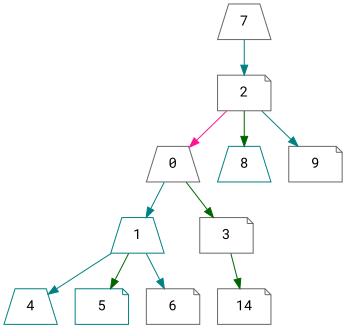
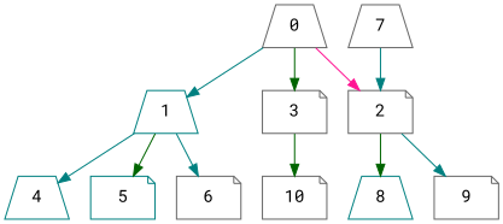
  digraph {
    fontname="Roboto Mono"
    node [Processor=0 Weight=20 color=gray40 fontname="Roboto Mono" shape=note]
    edge [Weight=4 color=teal fontname="Roboto Mono"]
    0 [Start_time=0 Weight=50 shape=trapezium]
    1 [Start_time=150 Weight=70 color=teal shape=trapezium]
    3 [Start_time=50 Weight=100]
    2 [Processor=1 Start_time=57 Weight=90]
    4 [Start_time=220 Weight=40 color=teal shape=trapezium]
    5 [Start_time=330 color=teal]
    6 [Processor=1 Start_time=247 Weight=100]
-   10 [Start_time=310 label=14]
+   10 [Start_time=310]
    8 [Start_time=260 Weight=50 color=teal shape=trapezium]
    9 [Processor=1 Start_time=147]
    7 [Processor=1 Start_time=167 Weight=80 shape=trapezium]
    0 -> 1 [Weight=9]
    0 -> 3 [color=darkgreen]
-   2 -> 0 [Weight=7 color=deeppink]
+   0 -> 2 [Weight=7 color=deeppink]
    1 -> 4 [Weight=10]
    1 -> 5 [Weight=7 color=darkgreen]
    1 -> 6 [Weight=5]
    3 -> 10 [color=darkgreen]
    2 -> 8 [Weight=3 color=darkgreen]
    2 -> 9 [Weight=10]
    7 -> 2 [Weight=5]
  }
